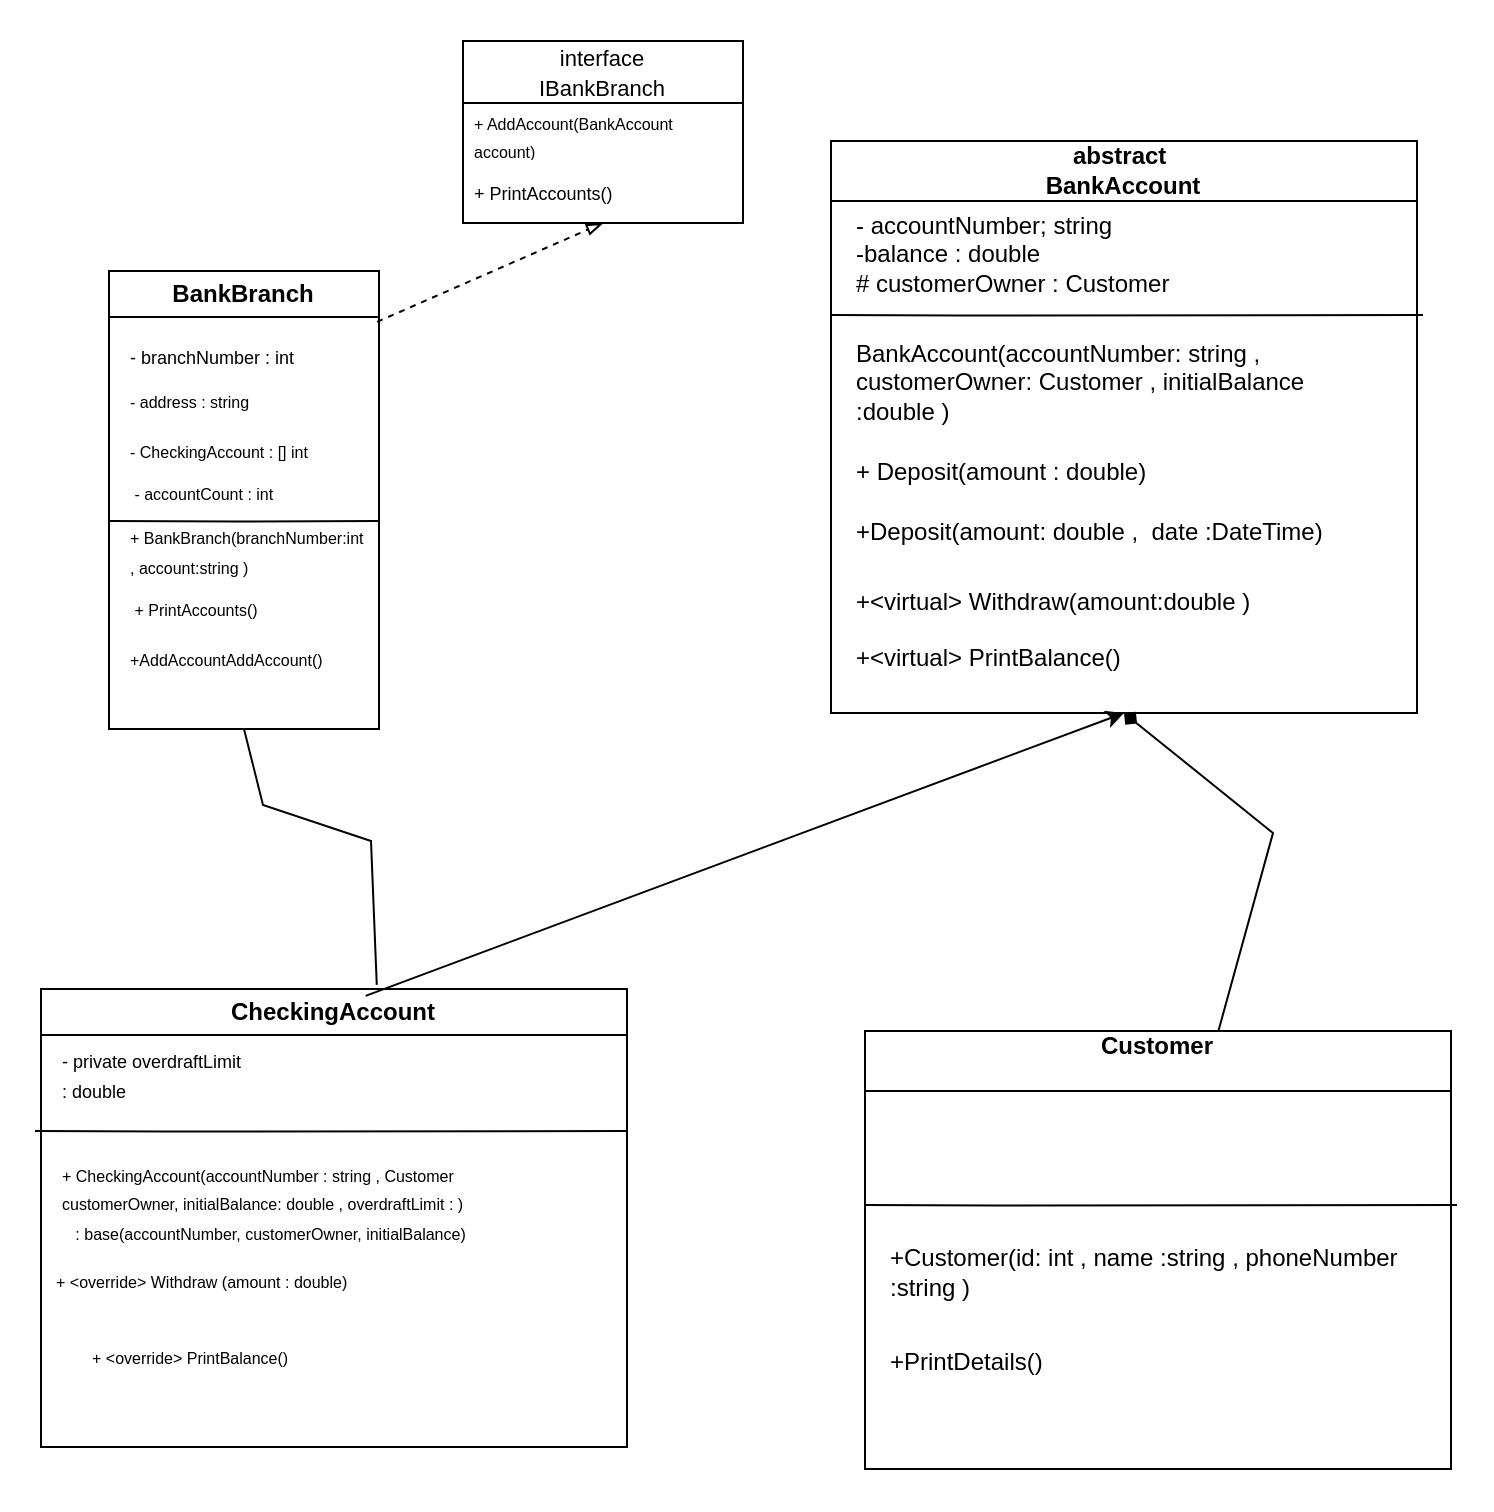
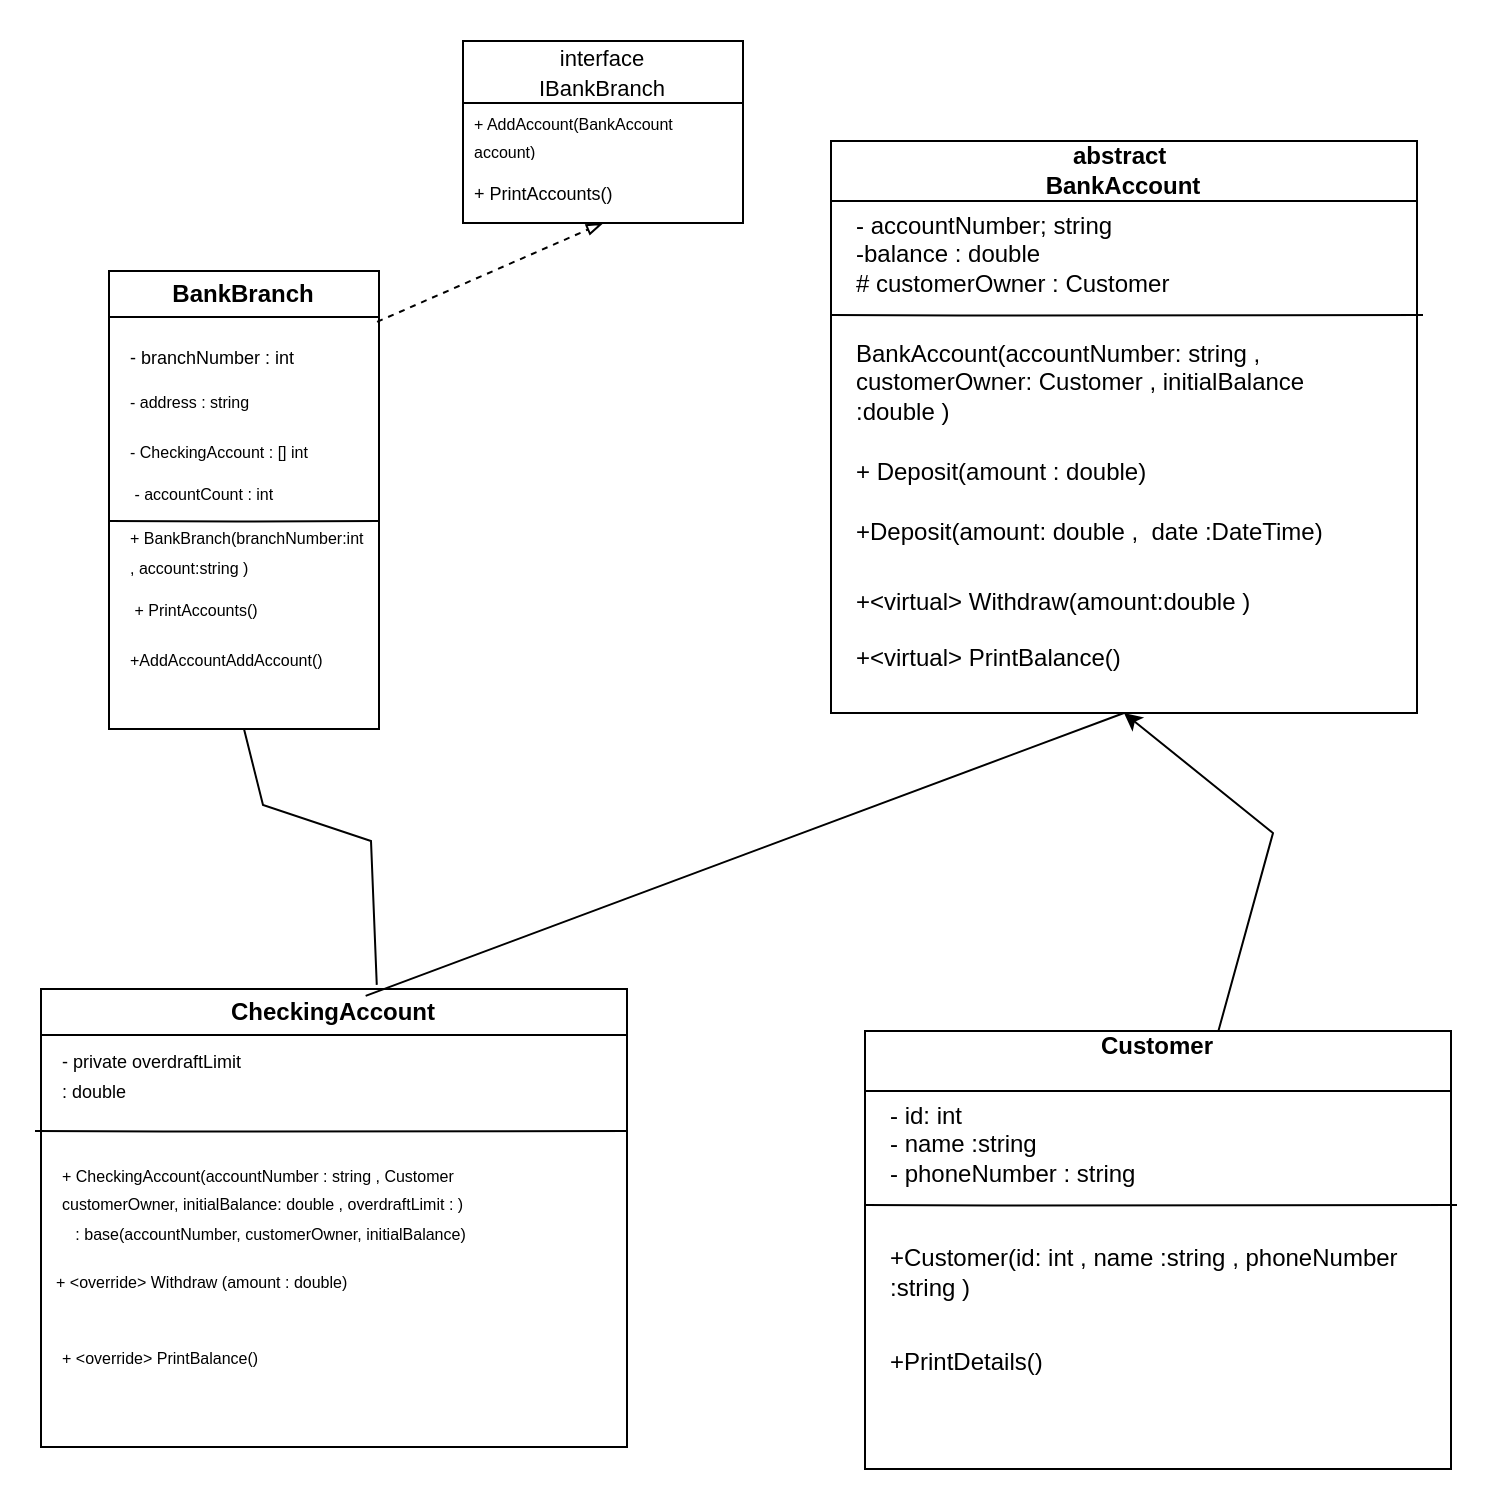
  <mxCell id="0" />
  <mxCell id="1" parent="0" />
  <mxCell id="2" value="&lt;div&gt;&lt;font style=&quot;background-color: light-dark(#ffffff, var(--ge-dark-color, #121212)); font-size: 11px;&quot;&gt;&lt;br&gt;&lt;/font&gt;&lt;/div&gt;&lt;div&gt;&lt;font style=&quot;color: light-dark(rgb(0, 0, 0), rgb(255, 255, 255)); background-color: light-dark(#ffffff, var(--ge-dark-color, #121212)); font-size: 11px;&quot;&gt;interface&lt;/font&gt;&lt;/div&gt;&lt;font style=&quot;color: light-dark(rgb(0, 0, 0), rgb(255, 255, 255)); background-color: light-dark(#ffffff, var(--ge-dark-color, #121212)); font-size: 11px;&quot;&gt;IBankBranch&lt;/font&gt;&lt;div&gt;&lt;br&gt;&lt;/div&gt;" style="swimlane;fontStyle=0;childLayout=stackLayout;horizontal=1;startSize=31;horizontalStack=0;resizeParent=1;resizeParentMax=0;resizeLast=0;collapsible=1;marginBottom=0;whiteSpace=wrap;html=1;fontColor=light-dark(#000000,#08062D);labelBackgroundColor=none;strokeColor=light-dark(#000000,#000000);" vertex="1" parent="1"><mxGeometry x="231" y="20" width="140" height="91" as="geometry"><mxRectangle x="-77" y="-208" width="54" height="30" as="alternateBounds" /></mxGeometry></mxCell>
  <mxCell id="3" value="&lt;font style=&quot;font-size: 8px; color: light-dark(rgb(0, 0, 0), rgb(0, 0, 0));&quot;&gt;+ AddAccount(BankAccount account)&lt;/font&gt;" style="text;strokeColor=none;fillColor=none;align=left;verticalAlign=middle;spacingLeft=4;spacingRight=4;overflow=hidden;points=[[0,0.5],[1,0.5]];portConstraint=eastwest;rotatable=0;whiteSpace=wrap;html=1;fontColor=light-dark(#000000,#3333FF);" vertex="1" parent="2"><mxGeometry y="31" width="140" height="30" as="geometry" /></mxCell>
  <mxCell id="4" value="&lt;font style=&quot;font-size: 9px; color: light-dark(rgb(0, 0, 0), rgb(0, 0, 0));&quot;&gt;+ PrintAccounts()&lt;/font&gt;" style="text;strokeColor=none;fillColor=none;align=left;verticalAlign=middle;spacingLeft=4;spacingRight=4;overflow=hidden;points=[[0,0.5],[1,0.5]];portConstraint=eastwest;rotatable=0;whiteSpace=wrap;html=1;" vertex="1" parent="2"><mxGeometry y="61" width="140" height="30" as="geometry" /></mxCell>
  <mxCell id="5" value="BankBranch" style="swimlane;whiteSpace=wrap;html=1;strokeColor=light-dark(#000000,#000000);" vertex="1" parent="1"><mxGeometry x="54" y="135" width="135" height="229" as="geometry" /></mxCell>
  <mxCell id="6" value="&lt;font style=&quot;font-size: 9px;&quot;&gt;-&amp;nbsp;branchNumber : int&lt;/font&gt;" style="text;html=1;align=left;verticalAlign=middle;whiteSpace=wrap;rounded=0;fontColor=light-dark(#000000,#000000);" vertex="1" parent="5"><mxGeometry x="8.5" y="30" width="118" height="25" as="geometry" /></mxCell>
  <mxCell id="7" value="&lt;font style=&quot;font-size: 8px;&quot;&gt;-&amp;nbsp;address : string&lt;/font&gt;" style="text;html=1;align=left;verticalAlign=middle;whiteSpace=wrap;rounded=0;fontColor=light-dark(#000000,#000000);" vertex="1" parent="5"><mxGeometry x="8.5" y="52" width="118" height="25" as="geometry" /></mxCell>
  <mxCell id="8" value="&lt;font style=&quot;font-size: 8px;&quot;&gt;- CheckingAccount : [] int&amp;nbsp;&lt;/font&gt;" style="text;html=1;align=left;verticalAlign=middle;whiteSpace=wrap;rounded=0;fontColor=light-dark(#000000,#000000);" vertex="1" parent="5"><mxGeometry x="8.5" y="77" width="118" height="25" as="geometry" /></mxCell>
  <mxCell id="9" value="&lt;font style=&quot;font-size: 8px;&quot;&gt;&amp;nbsp;- accountCount : int&lt;/font&gt;" style="text;html=1;align=left;verticalAlign=middle;whiteSpace=wrap;rounded=0;fontColor=light-dark(#000000,#000000);" vertex="1" parent="5"><mxGeometry x="8.5" y="98" width="118" height="25" as="geometry" /></mxCell>
  <mxCell id="10" value="" style="endArrow=none;html=1;rounded=0;exitX=0;exitY=0.75;exitDx=0;exitDy=0;entryX=1;entryY=0.75;entryDx=0;entryDy=0;strokeColor=light-dark(#000000,#000000);" edge="1" parent="5"><mxGeometry width="50" height="50" relative="1" as="geometry"><mxPoint y="125" as="sourcePoint" /><mxPoint x="135" y="125" as="targetPoint" /><Array as="points"><mxPoint x="64" y="125.25" /></Array></mxGeometry></mxCell>
  <mxCell id="11" value="&lt;font style=&quot;font-size: 8px;&quot;&gt;+&amp;nbsp;&lt;/font&gt;&lt;span style=&quot;font-size: 8px;&quot;&gt;BankBranch(branchNumber:&lt;/span&gt;&lt;span style=&quot;font-size: 8px;&quot;&gt;int&amp;nbsp;&lt;/span&gt;&lt;div&gt;&lt;span style=&quot;font-size: 8px;&quot;&gt;,&amp;nbsp;&lt;/span&gt;&lt;span style=&quot;font-size: 8px; background-color: transparent;&quot;&gt;account:&lt;/span&gt;&lt;span style=&quot;font-size: 8px; background-color: transparent;&quot;&gt;string )&lt;/span&gt;&lt;/div&gt;" style="text;html=1;align=left;verticalAlign=middle;whiteSpace=wrap;rounded=0;fontColor=light-dark(#000000,#000000);" vertex="1" parent="5"><mxGeometry x="8.5" y="127" width="118" height="25" as="geometry" /></mxCell>
  <mxCell id="12" value="&lt;font style=&quot;font-size: 8px;&quot;&gt;&amp;nbsp;+&amp;nbsp;PrintAccounts()&lt;/font&gt;" style="text;html=1;align=left;verticalAlign=middle;whiteSpace=wrap;rounded=0;fontColor=light-dark(#000000,#000000);" vertex="1" parent="5"><mxGeometry x="8.5" y="156" width="118" height="25" as="geometry" /></mxCell>
  <mxCell id="13" value="&lt;span style=&quot;font-size: 8px;&quot;&gt;+AddAccountAddAccount()&lt;/span&gt;" style="text;html=1;align=left;verticalAlign=middle;whiteSpace=wrap;rounded=0;fontColor=light-dark(#000000,#000000);" vertex="1" parent="5"><mxGeometry x="8.5" y="181" width="118" height="25" as="geometry" /></mxCell>
  <mxCell id="14" value="" style="endArrow=blockThin;rounded=0;exitX=0.993;exitY=0.111;exitDx=0;exitDy=0;exitPerimeter=0;fontColor=none;noLabel=1;strokeColor=light-dark(#000000,#000000);endFill=0;entryX=0.5;entryY=1;entryDx=0;entryDy=0;dashed=1;startFill=0;" edge="1" parent="1" source="5" target="2"><mxGeometry width="50" height="50" relative="1" as="geometry"><mxPoint x="267" y="179" as="sourcePoint" /><mxPoint x="302" y="129" as="targetPoint" /><Array as="points" /></mxGeometry></mxCell>
  <mxCell id="15" value="CheckingAccount" style="swimlane;whiteSpace=wrap;html=1;strokeColor=light-dark(#000000,#000000);" vertex="1" parent="1"><mxGeometry x="20" y="494" width="293" height="229" as="geometry"><mxRectangle x="-148" y="143" width="128" height="26" as="alternateBounds" /></mxGeometry></mxCell>
  <mxCell id="16" value="&lt;font style=&quot;font-size: 9px;&quot;&gt;-&amp;nbsp;private overdraftLimit :&amp;nbsp;&lt;/font&gt;&lt;span style=&quot;font-size: 9px;&quot;&gt;double&amp;nbsp;&lt;/span&gt;" style="text;html=1;align=left;verticalAlign=middle;whiteSpace=wrap;rounded=0;fontColor=light-dark(#000000,#000000);" vertex="1" parent="15"><mxGeometry x="8.5" y="30" width="118" height="25" as="geometry" /></mxCell>
  <mxCell id="17" value="" style="endArrow=none;html=1;rounded=0;exitX=0;exitY=0.75;exitDx=0;exitDy=0;strokeColor=light-dark(#000000,#000000);" edge="1" parent="15"><mxGeometry width="50" height="50" relative="1" as="geometry"><mxPoint x="-3" y="71" as="sourcePoint" /><mxPoint x="293" y="71" as="targetPoint" /><Array as="points"><mxPoint x="61" y="71.25" /></Array></mxGeometry></mxCell>
  <mxCell id="18" value="&lt;span style=&quot;font-size: 8px;&quot;&gt;+&amp;nbsp;CheckingAccount(accountNumber : string ,&amp;nbsp;&lt;/span&gt;&lt;span style=&quot;background-color: transparent; font-size: 8px;&quot;&gt;Customer customerOwner,&amp;nbsp;&lt;/span&gt;&lt;span style=&quot;font-size: 8px;&quot;&gt;initialBalance:&amp;nbsp;&lt;/span&gt;&lt;span style=&quot;background-color: transparent; font-size: 8px;&quot;&gt;double , overdraftLimit : )&lt;/span&gt;&lt;div&gt;&lt;span style=&quot;font-size: 8px;&quot;&gt;&amp;nbsp; &amp;nbsp;: base(accountNumber, customerOwner, initialBalance)&lt;/span&gt;&lt;/div&gt;" style="text;html=1;align=left;verticalAlign=middle;whiteSpace=wrap;rounded=0;fontColor=light-dark(#000000,#000000);" vertex="1" parent="15"><mxGeometry x="8.5" y="81" width="281.5" height="52" as="geometry" /></mxCell>
  <mxCell id="19" value="&lt;span style=&quot;font-size: 8px;&quot;&gt;+ &amp;lt;override&amp;gt;&amp;nbsp;Withdraw (amount : double)&lt;/span&gt;&lt;div&gt;&lt;span style=&quot;font-size: 8px;&quot;&gt;&lt;br&gt;&lt;/span&gt;&lt;/div&gt;" style="text;html=1;align=left;verticalAlign=middle;whiteSpace=wrap;rounded=0;fontColor=light-dark(#000000,#000000);" vertex="1" parent="15"><mxGeometry x="5.75" y="139" width="167.25" height="27" as="geometry" /></mxCell>
- <mxCell id="20" value="&lt;span style=&quot;font-size: 8px;&quot;&gt;+ &amp;lt;override&amp;gt; PrintBalance()&lt;/span&gt;&lt;div&gt;&lt;span style=&quot;font-size: 8px;&quot;&gt;&lt;br&gt;&lt;/span&gt;&lt;/div&gt;" style="text;html=1;align=left;verticalAlign=middle;whiteSpace=wrap;rounded=0;fontColor=light-dark(#000000,#000000);" vertex="1" parent="15"><mxGeometry x="23.5" y="177" width="167.25" height="27" as="geometry" /></mxCell>
+ <mxCell id="20" value="&lt;span style=&quot;font-size: 8px;&quot;&gt;+ &amp;lt;override&amp;gt; PrintBalance()&lt;/span&gt;&lt;div&gt;&lt;span style=&quot;font-size: 8px;&quot;&gt;&lt;br&gt;&lt;/span&gt;&lt;/div&gt;" style="text;html=1;align=left;verticalAlign=middle;whiteSpace=wrap;rounded=0;fontColor=light-dark(#000000,#000000);" vertex="1" parent="15"><mxGeometry x="8.5" y="177" width="167.25" height="27" as="geometry" /></mxCell>
  <mxCell id="21" value="" style="edgeStyle=none;orthogonalLoop=1;jettySize=auto;html=1;rounded=0;exitX=0.573;exitY=-0.009;exitDx=0;exitDy=0;exitPerimeter=0;entryX=0.5;entryY=1;entryDx=0;entryDy=0;strokeColor=light-dark(#000000,#000000);endArrow=none;endFill=1;" edge="1" parent="1" source="15" target="5"><mxGeometry width="100" relative="1" as="geometry"><mxPoint x="375" y="225" as="sourcePoint" /><mxPoint x="475" y="225" as="targetPoint" /><Array as="points"><mxPoint x="185" y="420" /><mxPoint x="131" y="402" /></Array></mxGeometry></mxCell>
  <mxCell id="22" value="abstract&amp;nbsp;&lt;div&gt;BankAccount&lt;/div&gt;" style="swimlane;whiteSpace=wrap;html=1;strokeColor=light-dark(#000000,#000000);startSize=30;" vertex="1" parent="1"><mxGeometry x="415" y="70" width="293" height="286" as="geometry"><mxRectangle x="-148" y="143" width="128" height="26" as="alternateBounds" /></mxGeometry></mxCell>
  <mxCell id="23" value="- accountNumber; string&amp;nbsp;&lt;br&gt;-balance : double&amp;nbsp;&lt;br&gt;# customerOwner : Customer&amp;nbsp;" style="text;html=1;align=left;verticalAlign=middle;whiteSpace=wrap;rounded=0;fontColor=light-dark(#000000,#000000);" vertex="1" parent="22"><mxGeometry x="11" y="36" width="259" height="41" as="geometry" /></mxCell>
  <mxCell id="24" value="" style="endArrow=none;html=1;rounded=0;exitX=0;exitY=0.75;exitDx=0;exitDy=0;strokeColor=light-dark(#000000,#000000);" edge="1" parent="22"><mxGeometry width="50" height="50" relative="1" as="geometry"><mxPoint y="87" as="sourcePoint" /><mxPoint x="296" y="87" as="targetPoint" /><Array as="points"><mxPoint x="64" y="87.25" /></Array></mxGeometry></mxCell>
  <mxCell id="25" value="" style="edgeStyle=none;rounded=0;orthogonalLoop=1;jettySize=auto;html=1;" edge="1" parent="22"><mxGeometry relative="1" as="geometry"><mxPoint x="92.375" y="259" as="targetPoint" /></mxGeometry></mxCell>
  <mxCell id="26" value="BankAccount(accountNumber: string&amp;nbsp;, customerOwner: Customer&amp;nbsp;, initialBalance :double&amp;nbsp;)" style="text;html=1;align=left;verticalAlign=middle;whiteSpace=wrap;rounded=0;fontColor=light-dark(#000000,#000000);" vertex="1" parent="22"><mxGeometry x="11" y="100" width="274" height="41" as="geometry" /></mxCell>
  <mxCell id="27" value="+&amp;nbsp;Deposit(amount : double)" style="text;html=1;align=left;verticalAlign=middle;whiteSpace=wrap;rounded=0;fontColor=light-dark(#000000,#000000);" vertex="1" parent="22"><mxGeometry x="11" y="145" width="274" height="41" as="geometry" /></mxCell>
  <mxCell id="28" value="+Deposit(amount: double ,&amp;nbsp; date :DateTime)" style="text;html=1;align=left;verticalAlign=middle;whiteSpace=wrap;rounded=0;fontColor=light-dark(#000000,#000000);" vertex="1" parent="22"><mxGeometry x="11" y="175" width="274" height="41" as="geometry" /></mxCell>
  <mxCell id="29" value="+&amp;lt;virtual&amp;gt; Withdraw(amount:double&amp;nbsp;)" style="text;html=1;align=left;verticalAlign=middle;whiteSpace=wrap;rounded=0;fontColor=light-dark(#000000,#000000);" vertex="1" parent="22"><mxGeometry x="11" y="210" width="274" height="41" as="geometry" /></mxCell>
  <mxCell id="30" value="+&amp;lt;virtual&amp;gt; PrintBalance()" style="text;html=1;align=left;verticalAlign=middle;whiteSpace=wrap;rounded=0;fontColor=light-dark(#000000,#000000);" vertex="1" parent="22"><mxGeometry x="11" y="238" width="274" height="41" as="geometry" /></mxCell>
- <mxCell id="31" value="" style="edgeStyle=none;orthogonalLoop=1;jettySize=auto;html=1;rounded=0;exitX=0.554;exitY=0.015;exitDx=0;exitDy=0;entryX=0.5;entryY=1;entryDx=0;entryDy=0;strokeColor=light-dark(#000000,#000000);exitPerimeter=0;" edge="1" parent="1" source="15" target="22"><mxGeometry width="100" relative="1" as="geometry"><mxPoint x="670" y="513" as="sourcePoint" /><mxPoint x="770" y="513" as="targetPoint" /><Array as="points" /></mxGeometry></mxCell>
- <mxCell id="32" style="edgeStyle=none;rounded=0;orthogonalLoop=1;jettySize=auto;html=1;strokeColor=light-dark(#000000,#000000);endArrow=diamond;endFill=1;entryX=0.5;entryY=1;entryDx=0;entryDy=0;" edge="1" parent="1" source="33" target="22"><mxGeometry relative="1" as="geometry"><mxPoint x="732" y="416" as="sourcePoint" /><mxPoint x="733" y="235" as="targetPoint" /><Array as="points"><mxPoint x="636" y="416" /></Array></mxGeometry></mxCell>
+ <mxCell id="31" value="" style="edgeStyle=none;orthogonalLoop=1;jettySize=auto;html=1;rounded=0;exitX=0.554;exitY=0.015;exitDx=0;exitDy=0;entryX=0.5;entryY=1;entryDx=0;entryDy=0;strokeColor=light-dark(#000000,#000000);exitPerimeter=0;endArrow=none;" edge="1" parent="1" source="15" target="22"><mxGeometry width="100" relative="1" as="geometry"><mxPoint x="670" y="513" as="sourcePoint" /><mxPoint x="770" y="513" as="targetPoint" /><Array as="points" /></mxGeometry></mxCell>
+ <mxCell id="32" style="edgeStyle=none;rounded=0;orthogonalLoop=1;jettySize=auto;html=1;strokeColor=light-dark(#000000,#000000);endArrow=classic;endFill=1;entryX=0.5;entryY=1;entryDx=0;entryDy=0;" edge="1" parent="1" source="33" target="22"><mxGeometry relative="1" as="geometry"><mxPoint x="732" y="416" as="sourcePoint" /><mxPoint x="733" y="235" as="targetPoint" /><Array as="points"><mxPoint x="636" y="416" /></Array></mxGeometry></mxCell>
  <mxCell id="33" value="Customer&lt;div&gt;&lt;div&gt;&lt;br&gt;&lt;/div&gt;&lt;/div&gt;" style="swimlane;whiteSpace=wrap;html=1;strokeColor=light-dark(#000000,#000000);startSize=30;" vertex="1" parent="1"><mxGeometry x="432" y="515" width="293" height="219" as="geometry"><mxRectangle x="-148" y="143" width="128" height="26" as="alternateBounds" /></mxGeometry></mxCell>
+ <mxCell id="34" value="&lt;div&gt;- id:&amp;nbsp;&lt;span style=&quot;background-color: transparent;&quot;&gt;int&lt;/span&gt;&lt;span style=&quot;background-color: transparent;&quot;&gt;&amp;nbsp;&lt;/span&gt;&lt;/div&gt;&lt;div&gt;- name :&lt;span style=&quot;background-color: transparent;&quot;&gt;string&lt;/span&gt;&lt;span style=&quot;background-color: transparent;&quot;&gt;&amp;nbsp;&lt;/span&gt;&lt;/div&gt;&lt;div&gt;- phoneNumber :&amp;nbsp;&lt;span style=&quot;background-color: transparent;&quot;&gt;string&lt;/span&gt;&lt;span style=&quot;background-color: transparent;&quot;&gt;&amp;nbsp;&lt;/span&gt;&lt;/div&gt;" style="text;html=1;align=left;verticalAlign=middle;whiteSpace=wrap;rounded=0;fontColor=light-dark(#000000,#000000);" vertex="1" parent="33"><mxGeometry x="11" y="36" width="259" height="41" as="geometry" /></mxCell>
  <mxCell id="35" value="" style="endArrow=none;html=1;rounded=0;exitX=0;exitY=0.75;exitDx=0;exitDy=0;strokeColor=light-dark(#000000,#000000);" edge="1" parent="33"><mxGeometry width="50" height="50" relative="1" as="geometry"><mxPoint y="87" as="sourcePoint" /><mxPoint x="296" y="87" as="targetPoint" /><Array as="points"><mxPoint x="64" y="87.25" /></Array></mxGeometry></mxCell>
  <mxCell id="36" value="" style="edgeStyle=none;rounded=0;orthogonalLoop=1;jettySize=auto;html=1;" edge="1" parent="33"><mxGeometry relative="1" as="geometry"><mxPoint x="92.375" y="259" as="targetPoint" /></mxGeometry></mxCell>
  <mxCell id="37" value="+Customer(id: int&amp;nbsp;, name :string&amp;nbsp;, phoneNumber :string&amp;nbsp;)" style="text;html=1;align=left;verticalAlign=middle;whiteSpace=wrap;rounded=0;fontColor=light-dark(#000000,#000000);" vertex="1" parent="33"><mxGeometry x="11" y="100" width="274" height="41" as="geometry" /></mxCell>
  <mxCell id="38" value="+PrintDetails()" style="text;html=1;align=left;verticalAlign=middle;whiteSpace=wrap;rounded=0;fontColor=light-dark(#000000,#000000);" vertex="1" parent="33"><mxGeometry x="11" y="145" width="274" height="41" as="geometry" /></mxCell>
